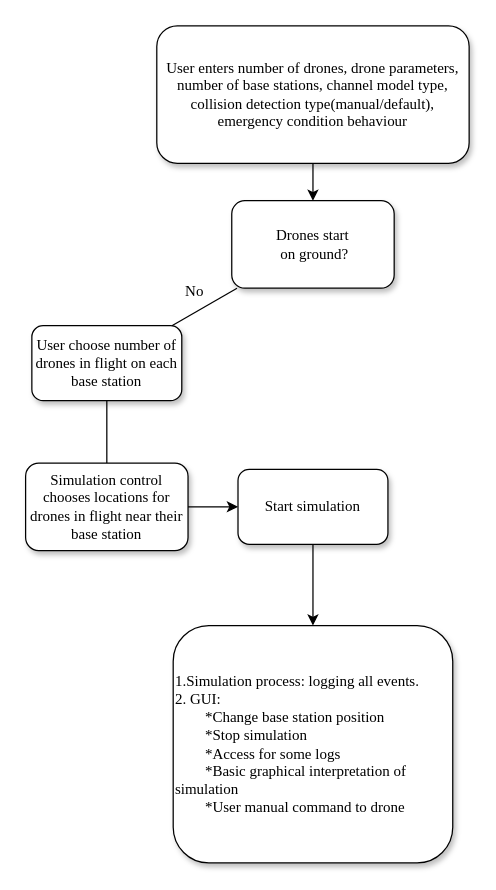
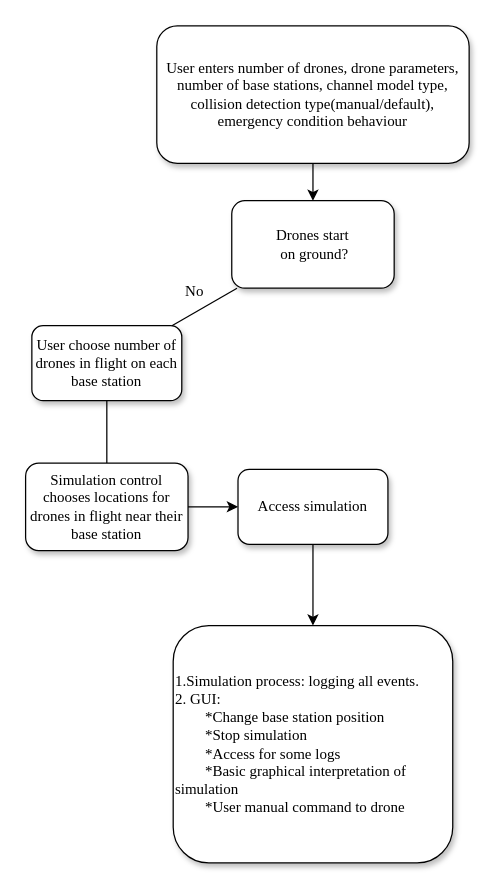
  <mxCell id="0" />
  <mxCell id="1" parent="0" />
  <mxCell id="2" value="&lt;span style=&quot;text-wrap: nowrap;&quot;&gt;Drones start&lt;br&gt;&amp;nbsp;on ground?&lt;/span&gt;" style="whiteSpace=wrap;html=1;rounded=1;shadow=1;labelBackgroundColor=none;strokeWidth=1;fontFamily=Verdana;fontSize=12;align=center;" vertex="1" parent="1"><mxGeometry x="185" y="160" width="130" height="70" as="geometry" /></mxCell>
  <mxCell id="3" value="&lt;span&gt;User choose number of drones in flight on each base station&lt;/span&gt;" style="whiteSpace=wrap;html=1;rounded=1;shadow=1;labelBackgroundColor=none;strokeWidth=1;fontFamily=Verdana;fontSize=12;align=center;" vertex="1" parent="1"><mxGeometry x="25" y="260" width="120" height="60" as="geometry" /></mxCell>
  <mxCell id="4" style="edgeStyle=orthogonalEdgeStyle;rounded=0;orthogonalLoop=1;jettySize=auto;html=1;exitX=0.5;exitY=1;exitDx=0;exitDy=0;entryX=0.5;entryY=0;entryDx=0;entryDy=0;" edge="1" parent="1" source="5" target="12"><mxGeometry relative="1" as="geometry" /></mxCell>
- <mxCell id="5" value="&lt;span&gt;Start simulation&lt;/span&gt;" style="whiteSpace=wrap;html=1;rounded=1;shadow=1;labelBackgroundColor=none;strokeWidth=1;fontFamily=Verdana;fontSize=12;align=center;" vertex="1" parent="1"><mxGeometry x="190" y="375" width="120" height="60" as="geometry" /></mxCell>
+ <mxCell id="5" value="&lt;span&gt;Access simulation&lt;/span&gt;" style="whiteSpace=wrap;html=1;rounded=1;shadow=1;labelBackgroundColor=none;strokeWidth=1;fontFamily=Verdana;fontSize=12;align=center;" vertex="1" parent="1"><mxGeometry x="190" y="375" width="120" height="60" as="geometry" /></mxCell>
  <mxCell id="6" value="No" style="rounded=0;html=1;labelBackgroundColor=default;startArrow=none;startFill=0;startSize=5;endArrow=none;endFill=0;endSize=5;jettySize=auto;orthogonalLoop=1;strokeWidth=1;fontFamily=Verdana;fontSize=12" edge="1" parent="1" source="2" target="3"><mxGeometry x="0.03" y="-14" relative="1" as="geometry"><mxPoint as="offset" /></mxGeometry></mxCell>
  <mxCell id="7" style="edgeStyle=orthogonalEdgeStyle;rounded=0;orthogonalLoop=1;jettySize=auto;html=1;exitX=1;exitY=0.5;exitDx=0;exitDy=0;entryX=0;entryY=0.5;entryDx=0;entryDy=0;" edge="1" parent="1" source="8" target="5"><mxGeometry relative="1" as="geometry" /></mxCell>
  <mxCell id="8" value="&lt;span&gt;Simulation control chooses locations for drones in flight near their base station&lt;/span&gt;" style="whiteSpace=wrap;html=1;rounded=1;shadow=1;labelBackgroundColor=none;strokeWidth=1;fontFamily=Verdana;fontSize=12;align=center;" vertex="1" parent="1"><mxGeometry x="20" y="370" width="130" height="70" as="geometry" /></mxCell>
  <mxCell id="9" value="" style="rounded=0;html=1;labelBackgroundColor=none;startArrow=none;startFill=0;startSize=5;endArrow=none;endFill=0;endSize=5;jettySize=auto;orthogonalLoop=1;strokeWidth=1;fontFamily=Verdana;fontSize=12" edge="1" parent="1" source="3" target="8"><mxGeometry x="-0.2" y="-14" relative="1" as="geometry"><mxPoint as="offset" /></mxGeometry></mxCell>
  <mxCell id="10" style="edgeStyle=orthogonalEdgeStyle;rounded=0;orthogonalLoop=1;jettySize=auto;html=1;exitX=0.5;exitY=1;exitDx=0;exitDy=0;entryX=0.5;entryY=0;entryDx=0;entryDy=0;" edge="1" parent="1" source="11" target="2"><mxGeometry relative="1" as="geometry" /></mxCell>
  <mxCell id="11" value="User enters number of drones, drone parameters, number of base stations, channel model type, collision detection type(manual/default), emergency condition behaviour" style="whiteSpace=wrap;html=1;rounded=1;shadow=1;labelBackgroundColor=none;strokeWidth=1;fontFamily=Verdana;fontSize=12;align=center;" vertex="1" parent="1"><mxGeometry x="125" y="20" width="250" height="110" as="geometry" /></mxCell>
  <mxCell id="12" value="&lt;span&gt;1.Simulation process: logging all events.&lt;br&gt;2. GUI:&lt;br&gt;&lt;span style=&quot;white-space: pre;&quot;&gt;&#09;&lt;/span&gt;*Change base station position&lt;br&gt;&lt;div style=&quot;&quot;&gt;&lt;span style=&quot;background-color: initial; white-space: pre;&quot;&gt;&#09;&lt;/span&gt;&lt;span style=&quot;background-color: initial;&quot;&gt;*Stop simulation&lt;br&gt;&lt;span style=&quot;white-space: pre;&quot;&gt;&#09;&lt;/span&gt;*Access for some logs&lt;br&gt;&lt;/span&gt;&lt;/div&gt;&lt;div style=&quot;&quot;&gt;&lt;span style=&quot;background-color: initial;&quot;&gt;&lt;span style=&quot;white-space: pre;&quot;&gt;&#09;&lt;/span&gt;*Basic graphical interpretation of simulation&lt;br&gt;&lt;/span&gt;&lt;/div&gt;&lt;div style=&quot;&quot;&gt;&lt;span style=&quot;background-color: initial;&quot;&gt;&lt;span style=&quot;white-space: pre;&quot;&gt;&#09;&lt;/span&gt;*User manual command to drone&lt;br&gt;&lt;/span&gt;&lt;/div&gt;&lt;/span&gt;" style="whiteSpace=wrap;html=1;rounded=1;shadow=1;labelBackgroundColor=none;strokeWidth=1;fontFamily=Verdana;fontSize=12;align=left;" vertex="1" parent="1"><mxGeometry x="138.13" y="500" width="223.75" height="190" as="geometry" /></mxCell>
